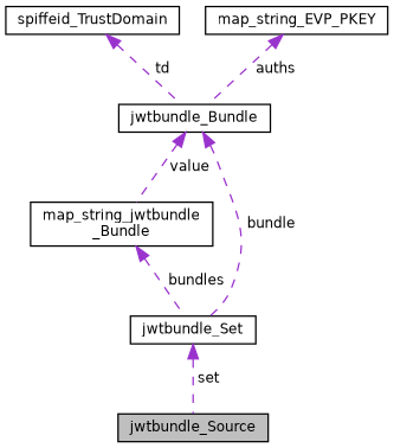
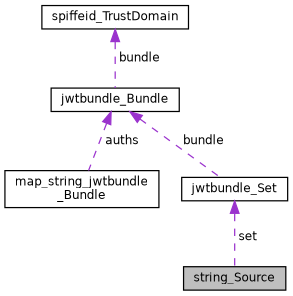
  digraph {
    node [color=black fillcolor=white fontname=Helvetica fontsize=10 shape=record style=filled]
    edge [color=darkorchid3 dir=back fontname=Helvetica fontsize=10 labelfontname=Helvetica labelfontsize=10 style=dashed]
-   n1 [fillcolor=grey75 fontcolor=black height=0.2 label=jwtbundle_Source width=0.4]
+   n1 [fillcolor=grey75 fontcolor=black height=0.2 label=string_Source width=0.4]
    n2 [height=0.2 label=jwtbundle_Bundle width=0.4]
    n3 [height=0.2 label="map_string_jwtbundle\l_Bundle" width=0.4]
    n4 [height=0.2 label=jwtbundle_Set width=0.4]
    n5 [height=0.2 label=spiffeid_TrustDomain width=0.4]
-   n6 [height=0.2 label=map_string_EVP_PKEY width=0.4]
-   n2 -> n3 [label=" value"]
+   n2 -> n3 [label=" auths"]
    n2 -> n4 [label=" bundle"]
-   n3 -> n4 [label=" bundles"]
    n4 -> n1 [label=" set"]
-   n5 -> n2 [label=" td"]
-   n6 -> n2 [label=" auths"]
+   n5 -> n2 [label=" bundle"]
  }
